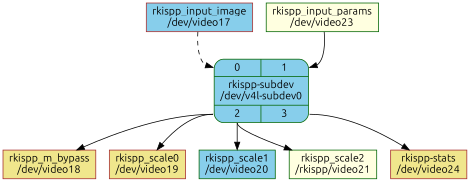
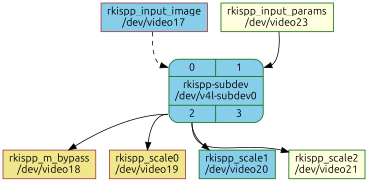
  digraph {
    fontname=Ubuntu
    rankdir=TB
    node [color=brown fillcolor=skyblue fontname=Ubuntu shape=box style=filled]
    edge [fontname=Ubuntu tailport=port2]
    n1 [label="rkispp_input_image\n/dev/video17"]
    n2 [color=darkgreen label="{{<port0> 0 | <port1> 1} | rkispp-subdev\n/dev/v4l-subdev0 | {<port2> 2 | <port3> 3}}" shape=Mrecord]
    n3 [fillcolor=khaki label="rkispp_m_bypass\n/dev/video18"]
    n4 [fillcolor=khaki label="rkispp_scale0\n/dev/video19"]
    n5 [color=darkgreen label="rkispp_scale1\n/dev/video20"]
-   n6 [color=darkgreen fillcolor=lightyellow label="rkispp_scale2\n/rkispp/video21"]
-   n7 [fillcolor=khaki label="rkispp-stats\n/dev/video24"]
+   n6 [color=darkgreen fillcolor=lightyellow label="rkispp_scale2\n/dev/video21"]
    n8 [color=darkgreen fillcolor=lightyellow label="rkispp_input_params\n/dev/video23"]
    n1 -> n2 [headport=port0 style=dashed]
    n2 -> n3
    n2 -> n4
    n2 -> n5
    n2 -> n6
-   n2 -> n7 [tailport=port3]
    n8 -> n2 [headport=port1]
  }
